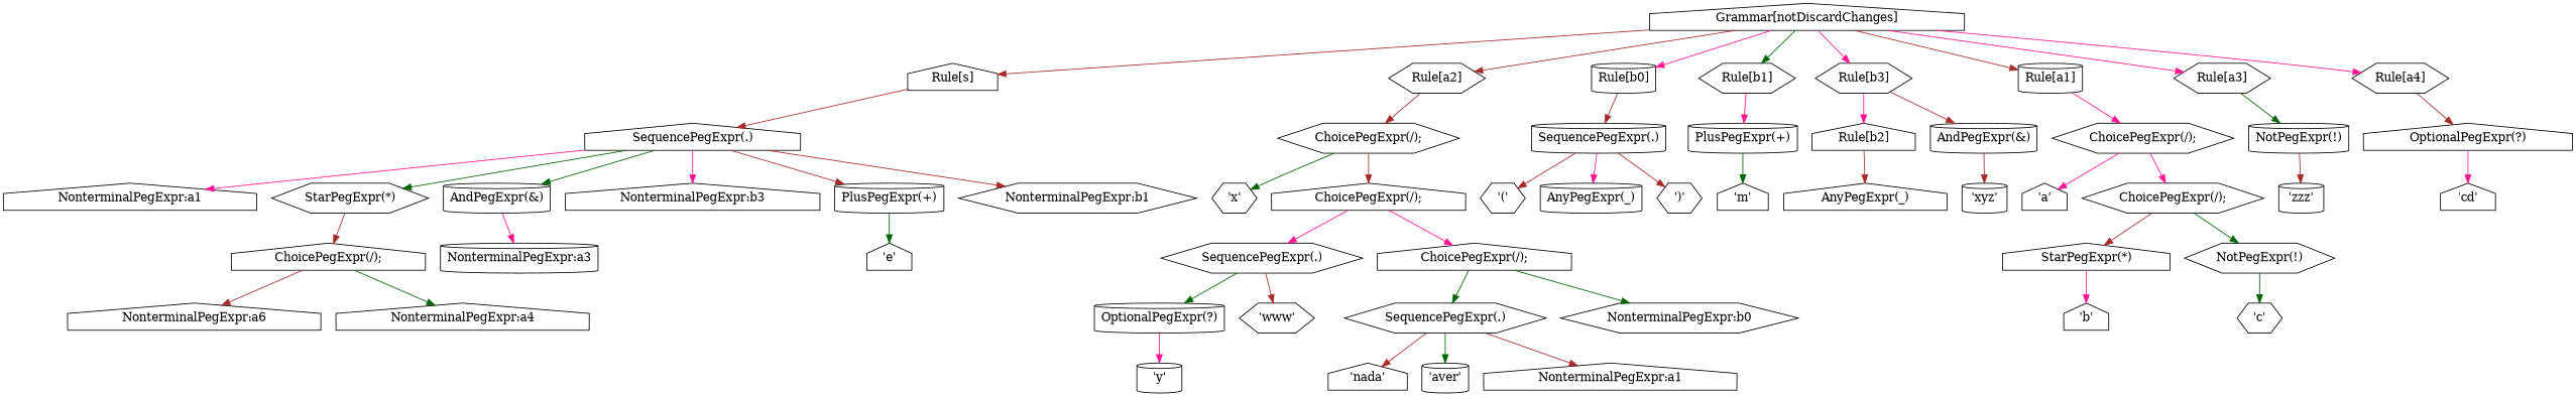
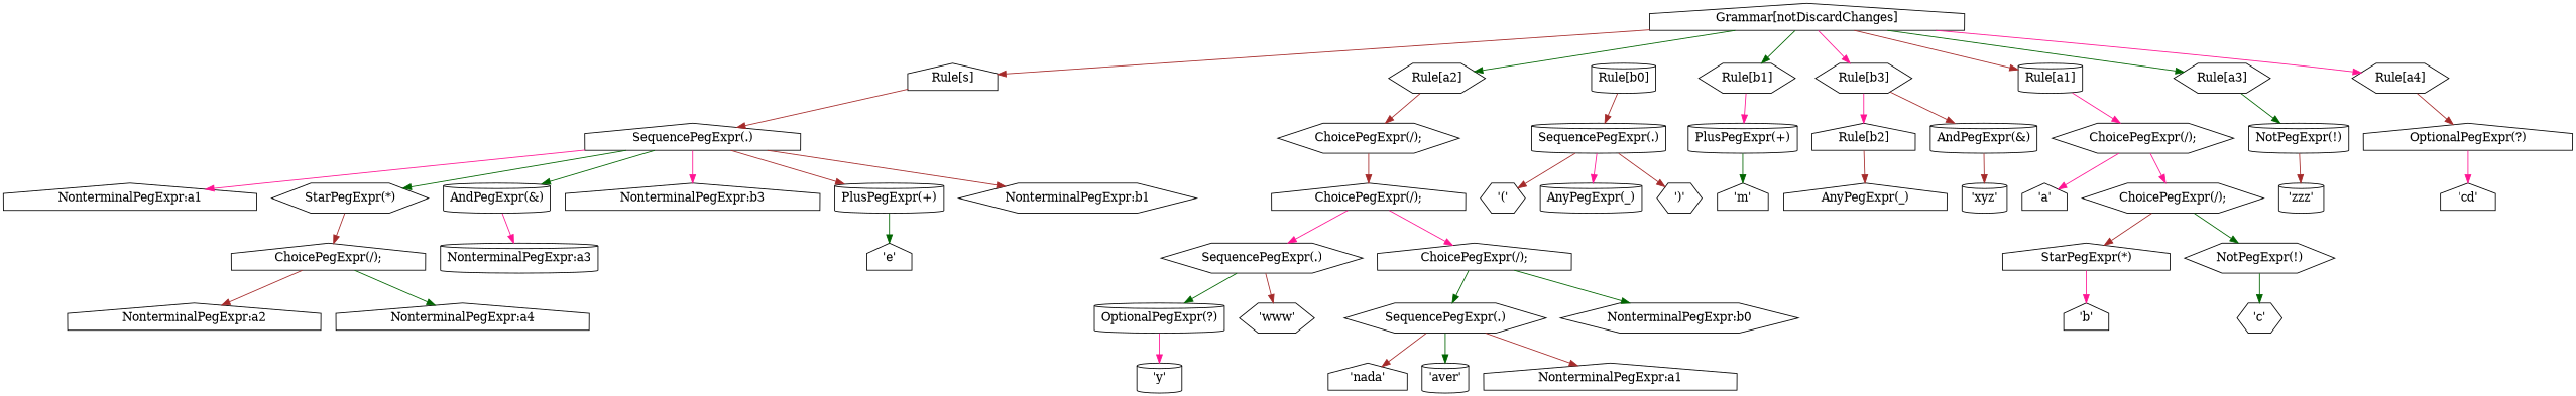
  digraph {
    node [shape=house]
    edge [color=brown]
    n1 [label="Grammar[notDiscardChanges]"]
    n2 [label="Rule[s]"]
    n3 [label="Rule[a2]" shape=hexagon]
    n4 [label="Rule[b0]" shape=cylinder]
    n5 [label="Rule[b1]" shape=hexagon]
    n6 [label="Rule[b3]" shape=hexagon]
    n7 [label="Rule[a1]" shape=cylinder]
    n8 [label="Rule[a3]" shape=hexagon]
    n9 [label="Rule[a4]" shape=hexagon]
    n10 [label="SequencePegExpr(.)"]
    n11 [label="ChoicePegExpr(/);" shape=hexagon]
    n12 [label="SequencePegExpr(.)" shape=cylinder]
    n13 [label="Rule[b2]"]
    n14 [label="AnyPegExpr(_)"]
    n15 [label="PlusPegExpr(+)" shape=cylinder]
    n16 [label="AndPegExpr(&)" shape=cylinder]
    n17 [label="ChoicePegExpr(/);" shape=hexagon]
    n18 [label="NotPegExpr(!)" shape=cylinder]
    n19 [label="OptionalPegExpr(?)"]
    n20 [label="NonterminalPegExpr:a1"]
    n21 [label="StarPegExpr(*)" shape=hexagon]
    n22 [label="AndPegExpr(&)" shape=cylinder]
    n23 [label="NonterminalPegExpr:b3"]
    n24 [label="PlusPegExpr(+)" shape=cylinder]
    n25 [label="NonterminalPegExpr:b1" shape=hexagon]
    n26 [label="ChoicePegExpr(/);"]
    n27 [label="NonterminalPegExpr:a3" shape=cylinder]
    n28 [label="'e'"]
-   n29 [label="NonterminalPegExpr:a6"]
+   n29 [label="NonterminalPegExpr:a2"]
    n30 [label="NonterminalPegExpr:a4"]
-   n31 [label="'x'" shape=hexagon]
    n32 [label="ChoicePegExpr(/);"]
    n33 [label="SequencePegExpr(.)" shape=hexagon]
    n34 [label="ChoicePegExpr(/);"]
    n35 [label="OptionalPegExpr(?)" shape=cylinder]
    n36 [label="'www'" shape=hexagon]
    n37 [label="SequencePegExpr(.)" shape=hexagon]
    n38 [label="NonterminalPegExpr:b0" shape=hexagon]
    n39 [label="'y'" shape=cylinder]
    n40 [label="'nada'"]
    n41 [label="'aver'" shape=cylinder]
    n42 [label="NonterminalPegExpr:a1"]
    n43 [label="'('" shape=hexagon]
    n44 [label="AnyPegExpr(_)" shape=cylinder]
    n45 [label="')'" shape=hexagon]
    n46 [label="'m'"]
    n47 [label="'xyz'" shape=cylinder]
    n48 [label="'a'"]
    n49 [label="ChoicePegExpr(/);" shape=hexagon]
    n50 [label="StarPegExpr(*)"]
    n51 [label="NotPegExpr(!)" shape=hexagon]
    n52 [label="'b'"]
    n53 [label="'c'" shape=hexagon]
    n54 [label="'zzz'" shape=cylinder]
    n55 [label="'cd'"]
    n1 -> n2
-   n1 -> n3
-   n1 -> n4 [color=deeppink]
+   n1 -> n3 [color=darkgreen]
    n1 -> n5 [color=darkgreen]
    n1 -> n6 [color=deeppink]
    n1 -> n7
-   n1 -> n8 [color=deeppink]
+   n1 -> n8 [color=darkgreen]
    n1 -> n9 [color=deeppink]
    n2 -> n10
    n3 -> n11
    n4 -> n12
    n5 -> n15 [color=deeppink]
    n6 -> n13 [color=deeppink]
    n6 -> n16
    n7 -> n17 [color=deeppink]
    n8 -> n18 [color=darkgreen]
    n9 -> n19
    n10 -> n20 [color=deeppink]
    n10 -> n21 [color=darkgreen]
    n10 -> n22 [color=darkgreen]
    n10 -> n23 [color=deeppink]
    n10 -> n24
    n10 -> n25
-   n11 -> n31 [color=darkgreen]
    n11 -> n32
    n12 -> n43
    n12 -> n44 [color=deeppink]
    n12 -> n45
    n13 -> n14
    n15 -> n46 [color=darkgreen]
    n16 -> n47
    n17 -> n48 [color=deeppink]
    n17 -> n49 [color=deeppink]
    n18 -> n54
    n19 -> n55 [color=deeppink]
    n21 -> n26
    n22 -> n27 [color=deeppink]
    n24 -> n28 [color=darkgreen]
    n26 -> n29
    n26 -> n30 [color=darkgreen]
    n32 -> n33 [color=deeppink]
    n32 -> n34 [color=deeppink]
    n33 -> n35 [color=darkgreen]
    n33 -> n36
    n34 -> n37 [color=darkgreen]
    n34 -> n38 [color=darkgreen]
    n35 -> n39 [color=deeppink]
    n37 -> n40
    n37 -> n41 [color=darkgreen]
    n37 -> n42
    n49 -> n50
    n49 -> n51 [color=darkgreen]
    n50 -> n52 [color=deeppink]
    n51 -> n53 [color=darkgreen]
  }
